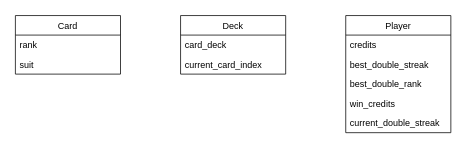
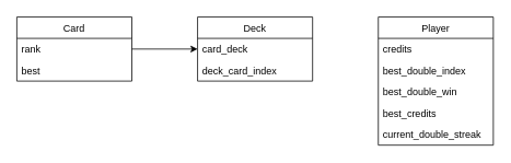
  <mxCell id="0" />
  <mxCell id="1" parent="0" />
  <mxCell id="2" value="Deck" style="swimlane;fontStyle=0;childLayout=stackLayout;horizontal=1;startSize=26;fillColor=none;horizontalStack=0;resizeParent=1;resizeParentMax=0;resizeLast=0;collapsible=1;marginBottom=0;" parent="1" vertex="1"><mxGeometry x="240" y="20" width="140" height="78" as="geometry" /></mxCell>
  <mxCell id="3" value="card_deck" style="text;strokeColor=none;fillColor=none;align=left;verticalAlign=top;spacingLeft=4;spacingRight=4;overflow=hidden;rotatable=0;points=[[0,0.5],[1,0.5]];portConstraint=eastwest;" parent="2" vertex="1"><mxGeometry y="26" width="140" height="26" as="geometry" /></mxCell>
- <mxCell id="4" value="current_card_index" style="text;strokeColor=none;fillColor=none;align=left;verticalAlign=top;spacingLeft=4;spacingRight=4;overflow=hidden;rotatable=0;points=[[0,0.5],[1,0.5]];portConstraint=eastwest;" vertex="1" parent="2"><mxGeometry y="52" width="140" height="26" as="geometry" /></mxCell>
+ <mxCell id="4" value="deck_card_index" style="text;strokeColor=none;fillColor=none;align=left;verticalAlign=top;spacingLeft=4;spacingRight=4;overflow=hidden;rotatable=0;points=[[0,0.5],[1,0.5]];portConstraint=eastwest;" vertex="1" parent="2"><mxGeometry y="52" width="140" height="26" as="geometry" /></mxCell>
  <mxCell id="5" value="Card" style="swimlane;fontStyle=0;childLayout=stackLayout;horizontal=1;startSize=26;fillColor=none;horizontalStack=0;resizeParent=1;resizeParentMax=0;resizeLast=0;collapsible=1;marginBottom=0;" parent="1" vertex="1"><mxGeometry x="20" y="20" width="140" height="78" as="geometry" /></mxCell>
  <mxCell id="6" value="rank" style="text;strokeColor=none;fillColor=none;align=left;verticalAlign=top;spacingLeft=4;spacingRight=4;overflow=hidden;rotatable=0;points=[[0,0.5],[1,0.5]];portConstraint=eastwest;" parent="5" vertex="1"><mxGeometry y="26" width="140" height="26" as="geometry" /></mxCell>
- <mxCell id="7" value="suit" style="text;strokeColor=none;fillColor=none;align=left;verticalAlign=top;spacingLeft=4;spacingRight=4;overflow=hidden;rotatable=0;points=[[0,0.5],[1,0.5]];portConstraint=eastwest;" parent="5" vertex="1"><mxGeometry y="52" width="140" height="26" as="geometry" /></mxCell>
+ <mxCell id="7" value="best" style="text;strokeColor=none;fillColor=none;align=left;verticalAlign=top;spacingLeft=4;spacingRight=4;overflow=hidden;rotatable=0;points=[[0,0.5],[1,0.5]];portConstraint=eastwest;" parent="5" vertex="1"><mxGeometry y="52" width="140" height="26" as="geometry" /></mxCell>
+ <mxCell id="8" style="edgeStyle=orthogonalEdgeStyle;rounded=0;orthogonalLoop=1;jettySize=auto;html=1;exitX=1;exitY=0.5;exitDx=0;exitDy=0;entryX=0;entryY=0.5;entryDx=0;entryDy=0;endArrow=classic;endFill=1;" parent="1" source="6" target="3" edge="1"><mxGeometry relative="1" as="geometry" /></mxCell>
  <mxCell id="9" value="Player" style="swimlane;fontStyle=0;childLayout=stackLayout;horizontal=1;startSize=26;fillColor=none;horizontalStack=0;resizeParent=1;resizeParentMax=0;resizeLast=0;collapsible=1;marginBottom=0;" parent="1" vertex="1"><mxGeometry x="460" y="20" width="140" height="156" as="geometry" /></mxCell>
  <mxCell id="10" value="credits&#10;" style="text;strokeColor=none;fillColor=none;align=left;verticalAlign=top;spacingLeft=4;spacingRight=4;overflow=hidden;rotatable=0;points=[[0,0.5],[1,0.5]];portConstraint=eastwest;" parent="9" vertex="1"><mxGeometry y="26" width="140" height="26" as="geometry" /></mxCell>
- <mxCell id="11" value="best_double_streak" style="text;strokeColor=none;fillColor=none;align=left;verticalAlign=top;spacingLeft=4;spacingRight=4;overflow=hidden;rotatable=0;points=[[0,0.5],[1,0.5]];portConstraint=eastwest;" parent="9" vertex="1"><mxGeometry y="52" width="140" height="26" as="geometry" /></mxCell>
- <mxCell id="12" value="best_double_rank" style="text;strokeColor=none;fillColor=none;align=left;verticalAlign=top;spacingLeft=4;spacingRight=4;overflow=hidden;rotatable=0;points=[[0,0.5],[1,0.5]];portConstraint=eastwest;" parent="9" vertex="1"><mxGeometry y="78" width="140" height="26" as="geometry" /></mxCell>
- <mxCell id="13" value="win_credits" style="text;strokeColor=none;fillColor=none;align=left;verticalAlign=top;spacingLeft=4;spacingRight=4;overflow=hidden;rotatable=0;points=[[0,0.5],[1,0.5]];portConstraint=eastwest;" parent="9" vertex="1"><mxGeometry y="104" width="140" height="26" as="geometry" /></mxCell>
+ <mxCell id="11" value="best_double_index" style="text;strokeColor=none;fillColor=none;align=left;verticalAlign=top;spacingLeft=4;spacingRight=4;overflow=hidden;rotatable=0;points=[[0,0.5],[1,0.5]];portConstraint=eastwest;" parent="9" vertex="1"><mxGeometry y="52" width="140" height="26" as="geometry" /></mxCell>
+ <mxCell id="12" value="best_double_win" style="text;strokeColor=none;fillColor=none;align=left;verticalAlign=top;spacingLeft=4;spacingRight=4;overflow=hidden;rotatable=0;points=[[0,0.5],[1,0.5]];portConstraint=eastwest;" parent="9" vertex="1"><mxGeometry y="78" width="140" height="26" as="geometry" /></mxCell>
+ <mxCell id="13" value="best_credits" style="text;strokeColor=none;fillColor=none;align=left;verticalAlign=top;spacingLeft=4;spacingRight=4;overflow=hidden;rotatable=0;points=[[0,0.5],[1,0.5]];portConstraint=eastwest;" parent="9" vertex="1"><mxGeometry y="104" width="140" height="26" as="geometry" /></mxCell>
  <mxCell id="14" value="current_double_streak" style="text;strokeColor=none;fillColor=none;align=left;verticalAlign=top;spacingLeft=4;spacingRight=4;overflow=hidden;rotatable=0;points=[[0,0.5],[1,0.5]];portConstraint=eastwest;" parent="9" vertex="1"><mxGeometry y="130" width="140" height="26" as="geometry" /></mxCell>
